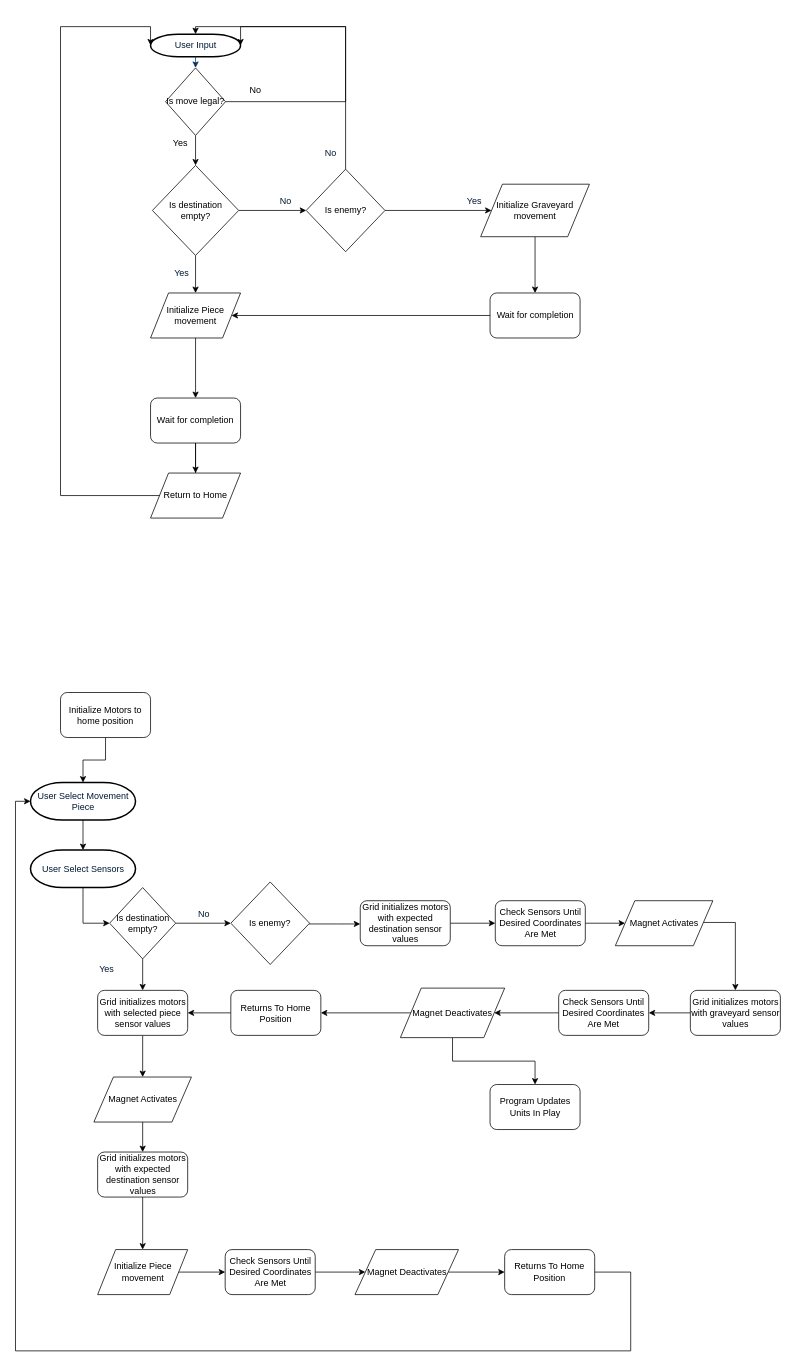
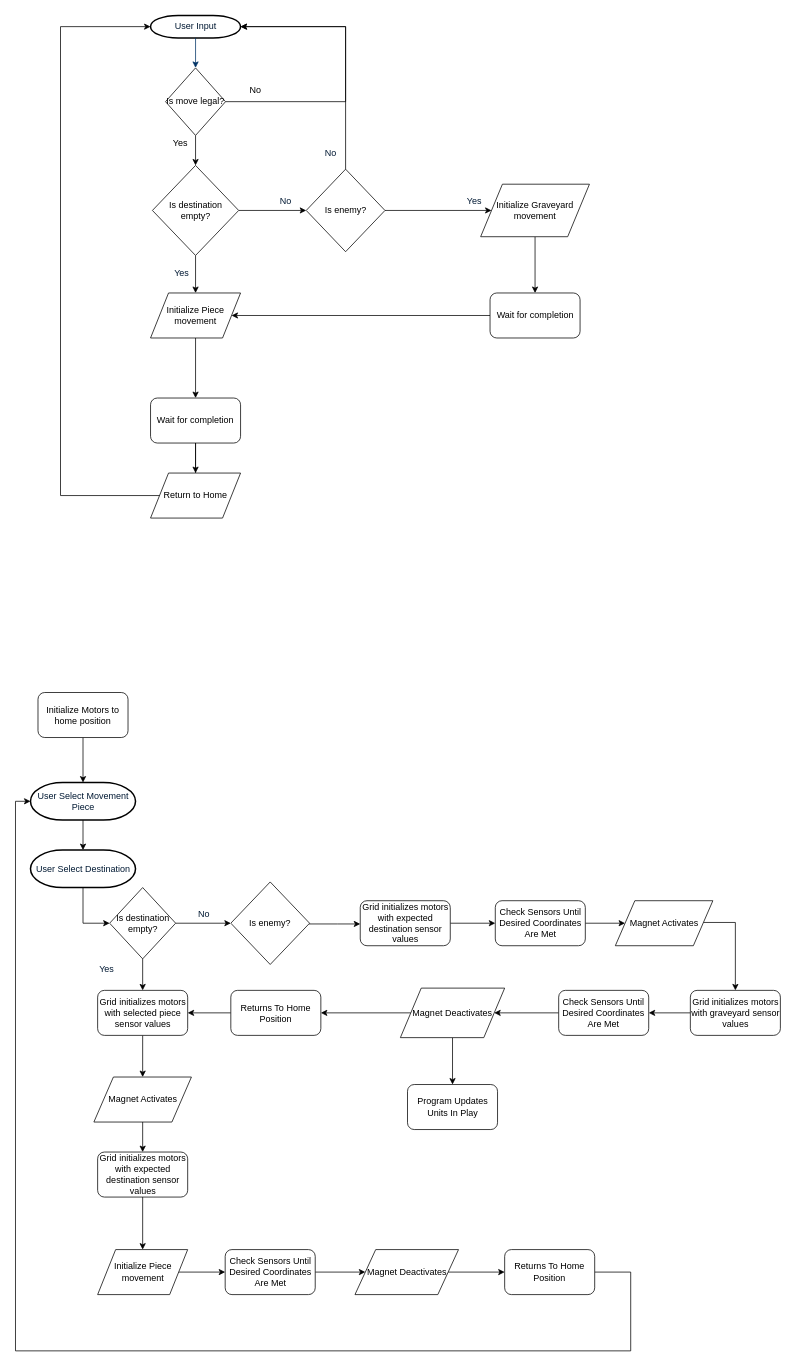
  <mxCell id="0" />
  <mxCell id="1" parent="0" />
- <mxCell id="2" value="User Input" style="shape=mxgraph.flowchart.terminator;fillColor=#FFFFFF;strokeColor=#000000;strokeWidth=2;gradientColor=none;gradientDirection=north;fontColor=#001933;fontStyle=0;html=1;" parent="1" vertex="1"><mxGeometry x="200" y="45" width="120" height="30" as="geometry" /></mxCell>
+ <mxCell id="2" value="User Input" style="shape=mxgraph.flowchart.terminator;fillColor=#FFFFFF;strokeColor=#000000;strokeWidth=2;gradientColor=none;gradientDirection=north;fontColor=#001933;fontStyle=0;html=1;" parent="1" vertex="1"><mxGeometry x="200" y="20" width="120" height="30" as="geometry" /></mxCell>
  <mxCell id="3" style="fontColor=#001933;fontStyle=1;strokeColor=#003366;strokeWidth=1;html=1;" parent="1" source="2" edge="1"><mxGeometry relative="1" as="geometry"><mxPoint x="260" y="90" as="targetPoint" /></mxGeometry></mxCell>
  <mxCell id="4" value="No" style="text;fontColor=#001933;fontStyle=0;html=1;strokeColor=none;gradientColor=none;fillColor=none;strokeWidth=2;align=center;" parent="1" vertex="1"><mxGeometry x="420" y="190" width="40" height="26" as="geometry" /></mxCell>
  <mxCell id="5" value="Yes" style="text;fontColor=#001933;fontStyle=0;html=1;strokeColor=none;gradientColor=none;fillColor=none;strokeWidth=2;" parent="1" vertex="1"><mxGeometry x="620" y="254" width="40" height="26" as="geometry" /></mxCell>
  <mxCell id="6" value="" style="edgeStyle=orthogonalEdgeStyle;rounded=0;orthogonalLoop=1;jettySize=auto;html=1;entryX=1;entryY=0.5;entryDx=0;entryDy=0;entryPerimeter=0;" parent="1" source="8" target="2" edge="1"><mxGeometry relative="1" as="geometry"><mxPoint x="390" y="40" as="targetPoint" /><Array as="points"><mxPoint x="460" y="135" /><mxPoint x="460" y="35" /></Array></mxGeometry></mxCell>
  <mxCell id="7" value="" style="edgeStyle=orthogonalEdgeStyle;rounded=0;orthogonalLoop=1;jettySize=auto;html=1;" parent="1" source="8" target="13" edge="1"><mxGeometry relative="1" as="geometry" /></mxCell>
  <mxCell id="8" value="Is move legal?" style="rhombus;whiteSpace=wrap;html=1;" parent="1" vertex="1"><mxGeometry x="220" y="90" width="80" height="90" as="geometry" /></mxCell>
  <mxCell id="9" value="No" style="text;html=1;strokeColor=none;fillColor=none;align=center;verticalAlign=middle;whiteSpace=wrap;rounded=0;" parent="1" vertex="1"><mxGeometry x="320" y="110" width="40" height="20" as="geometry" /></mxCell>
  <mxCell id="10" value="Yes" style="text;html=1;strokeColor=none;fillColor=none;align=center;verticalAlign=middle;whiteSpace=wrap;rounded=0;" parent="1" vertex="1"><mxGeometry x="220" y="180" width="40" height="20" as="geometry" /></mxCell>
  <mxCell id="11" value="" style="edgeStyle=orthogonalEdgeStyle;rounded=0;orthogonalLoop=1;jettySize=auto;html=1;" parent="1" source="13" target="15" edge="1"><mxGeometry relative="1" as="geometry" /></mxCell>
  <mxCell id="12" value="" style="edgeStyle=orthogonalEdgeStyle;rounded=0;orthogonalLoop=1;jettySize=auto;html=1;entryX=0;entryY=0.5;entryDx=0;entryDy=0;" parent="1" source="13" target="19" edge="1"><mxGeometry relative="1" as="geometry"><mxPoint x="397.5" y="280" as="targetPoint" /></mxGeometry></mxCell>
  <mxCell id="13" value="&lt;font style=&quot;font-size: 12px&quot;&gt;Is destination empty?&lt;/font&gt;" style="rhombus;whiteSpace=wrap;html=1;" parent="1" vertex="1"><mxGeometry x="202.5" y="220" width="115" height="120" as="geometry" /></mxCell>
  <mxCell id="14" value="" style="edgeStyle=orthogonalEdgeStyle;rounded=0;orthogonalLoop=1;jettySize=auto;html=1;" parent="1" source="15" target="27" edge="1"><mxGeometry relative="1" as="geometry" /></mxCell>
  <mxCell id="15" value="Initialize Piece movement" style="shape=parallelogram;perimeter=parallelogramPerimeter;whiteSpace=wrap;html=1;" parent="1" vertex="1"><mxGeometry x="200" y="390" width="120" height="60" as="geometry" /></mxCell>
  <mxCell id="16" value="" style="edgeStyle=orthogonalEdgeStyle;rounded=0;orthogonalLoop=1;jettySize=auto;html=1;" parent="1" source="17" target="24" edge="1"><mxGeometry relative="1" as="geometry" /></mxCell>
  <mxCell id="17" value="Initialize Graveyard movement" style="shape=parallelogram;perimeter=parallelogramPerimeter;whiteSpace=wrap;html=1;" parent="1" vertex="1"><mxGeometry x="640" y="245" width="145" height="70" as="geometry" /></mxCell>
  <mxCell id="18" value="" style="edgeStyle=orthogonalEdgeStyle;rounded=0;orthogonalLoop=1;jettySize=auto;html=1;entryX=0;entryY=0.5;entryDx=0;entryDy=0;" parent="1" source="19" target="17" edge="1"><mxGeometry relative="1" as="geometry"><mxPoint x="592.5" y="280" as="targetPoint" /></mxGeometry></mxCell>
  <mxCell id="19" value="Is enemy?" style="rhombus;whiteSpace=wrap;html=1;" parent="1" vertex="1"><mxGeometry x="407.5" y="225" width="105" height="110" as="geometry" /></mxCell>
  <mxCell id="20" value="No" style="text;fontColor=#001933;fontStyle=0;html=1;strokeColor=none;gradientColor=none;fillColor=none;strokeWidth=2;align=center;" parent="1" vertex="1"><mxGeometry x="360" y="254" width="40" height="26" as="geometry" /></mxCell>
  <mxCell id="21" value="" style="edgeStyle=orthogonalEdgeStyle;rounded=0;orthogonalLoop=1;jettySize=auto;html=1;exitX=0.5;exitY=0;exitDx=0;exitDy=0;" parent="1" source="19" target="2" edge="1"><mxGeometry relative="1" as="geometry"><mxPoint x="460" y="30" as="sourcePoint" /><Array as="points"><mxPoint x="460" y="35" /></Array></mxGeometry></mxCell>
  <mxCell id="22" value="Yes" style="text;fontColor=#001933;fontStyle=0;html=1;strokeColor=none;gradientColor=none;fillColor=none;strokeWidth=2;" parent="1" vertex="1"><mxGeometry x="230" y="350" width="40" height="26" as="geometry" /></mxCell>
  <mxCell id="23" value="" style="edgeStyle=orthogonalEdgeStyle;rounded=0;orthogonalLoop=1;jettySize=auto;html=1;entryX=1;entryY=0.5;entryDx=0;entryDy=0;" parent="1" source="24" target="15" edge="1"><mxGeometry relative="1" as="geometry"><mxPoint x="572.5" y="420" as="targetPoint" /></mxGeometry></mxCell>
  <mxCell id="24" value="Wait for completion" style="rounded=1;whiteSpace=wrap;html=1;" parent="1" vertex="1"><mxGeometry x="652.5" y="390" width="120" height="60" as="geometry" /></mxCell>
  <mxCell id="25" value="" style="edgeStyle=orthogonalEdgeStyle;rounded=0;orthogonalLoop=1;jettySize=auto;html=1;entryX=0;entryY=0.5;entryDx=0;entryDy=0;entryPerimeter=0;" parent="1" source="27" target="2" edge="1"><mxGeometry relative="1" as="geometry"><mxPoint x="80" y="30" as="targetPoint" /><Array as="points"><mxPoint x="260" y="660" /><mxPoint x="80" y="660" /><mxPoint x="80" y="35" /></Array></mxGeometry></mxCell>
  <mxCell id="26" value="" style="edgeStyle=orthogonalEdgeStyle;rounded=0;orthogonalLoop=1;jettySize=auto;html=1;" parent="1" source="27" target="28" edge="1"><mxGeometry relative="1" as="geometry" /></mxCell>
  <mxCell id="27" value="Wait for completion" style="rounded=1;whiteSpace=wrap;html=1;" parent="1" vertex="1"><mxGeometry x="200" y="530" width="120" height="60" as="geometry" /></mxCell>
  <mxCell id="28" value="Return to Home" style="shape=parallelogram;perimeter=parallelogramPerimeter;whiteSpace=wrap;html=1;" parent="1" vertex="1"><mxGeometry x="200" y="630" width="120" height="60" as="geometry" /></mxCell>
  <mxCell id="29" value="" style="edgeStyle=orthogonalEdgeStyle;rounded=0;orthogonalLoop=1;jettySize=auto;html=1;entryX=0;entryY=0.5;entryDx=0;entryDy=0;entryPerimeter=0;" edge="1" parent="1"><mxGeometry relative="1" as="geometry"><mxPoint x="200" y="1016" as="targetPoint" /><Array as="points"><mxPoint x="260" y="1641" /><mxPoint x="80" y="1641" /><mxPoint x="80" y="1016" /></Array></mxGeometry></mxCell>
  <mxCell id="30" value="" style="edgeStyle=orthogonalEdgeStyle;rounded=0;orthogonalLoop=1;jettySize=auto;html=1;" edge="1" parent="1" source="31" target="33"><mxGeometry relative="1" as="geometry" /></mxCell>
- <mxCell id="31" value="Initialize Motors to home position" style="rounded=1;whiteSpace=wrap;html=1;" vertex="1" parent="1"><mxGeometry x="80" y="922.5" width="120" height="60" as="geometry" /></mxCell>
+ <mxCell id="31" value="Initialize Motors to home position" style="rounded=1;whiteSpace=wrap;html=1;" vertex="1" parent="1"><mxGeometry x="50" y="922.5" width="120" height="60" as="geometry" /></mxCell>
  <mxCell id="32" value="" style="edgeStyle=orthogonalEdgeStyle;rounded=0;orthogonalLoop=1;jettySize=auto;html=1;" edge="1" parent="1" source="33" target="35"><mxGeometry relative="1" as="geometry" /></mxCell>
  <mxCell id="33" value="User Select Movement &lt;br&gt;Piece" style="shape=mxgraph.flowchart.terminator;fillColor=#FFFFFF;strokeColor=#000000;strokeWidth=2;gradientColor=none;gradientDirection=north;fontColor=#001933;fontStyle=0;html=1;" vertex="1" parent="1"><mxGeometry x="40" y="1042.5" width="140" height="50" as="geometry" /></mxCell>
  <mxCell id="34" value="" style="edgeStyle=orthogonalEdgeStyle;rounded=0;orthogonalLoop=1;jettySize=auto;html=1;entryX=0;entryY=0.5;entryDx=0;entryDy=0;" edge="1" parent="1" source="35" target="38"><mxGeometry relative="1" as="geometry"><mxPoint x="110" y="1262.5" as="targetPoint" /></mxGeometry></mxCell>
- <mxCell id="35" value="User Select Sensors" style="shape=mxgraph.flowchart.terminator;fillColor=#FFFFFF;strokeColor=#000000;strokeWidth=2;gradientColor=none;gradientDirection=north;fontColor=#001933;fontStyle=0;html=1;" vertex="1" parent="1"><mxGeometry x="40" y="1132.5" width="140" height="50" as="geometry" /></mxCell>
+ <mxCell id="35" value="User Select Destination" style="shape=mxgraph.flowchart.terminator;fillColor=#FFFFFF;strokeColor=#000000;strokeWidth=2;gradientColor=none;gradientDirection=north;fontColor=#001933;fontStyle=0;html=1;" vertex="1" parent="1"><mxGeometry x="40" y="1132.5" width="140" height="50" as="geometry" /></mxCell>
  <mxCell id="36" value="" style="edgeStyle=orthogonalEdgeStyle;rounded=0;orthogonalLoop=1;jettySize=auto;html=1;entryX=0;entryY=0.5;entryDx=0;entryDy=0;entryPerimeter=0;" edge="1" parent="1" source="38" target="40"><mxGeometry relative="1" as="geometry"><mxPoint x="337.5" y="1230" as="targetPoint" /></mxGeometry></mxCell>
  <mxCell id="37" value="" style="edgeStyle=orthogonalEdgeStyle;rounded=0;orthogonalLoop=1;jettySize=auto;html=1;" edge="1" parent="1" source="38" target="50"><mxGeometry relative="1" as="geometry" /></mxCell>
  <mxCell id="38" value="&lt;font style=&quot;font-size: 12px&quot;&gt;Is destination empty?&lt;/font&gt;" style="rhombus;whiteSpace=wrap;html=1;" vertex="1" parent="1"><mxGeometry x="145.5" y="1182.5" width="88" height="95" as="geometry" /></mxCell>
  <mxCell id="39" value="" style="edgeStyle=orthogonalEdgeStyle;rounded=0;orthogonalLoop=1;jettySize=auto;html=1;" edge="1" parent="1" source="40" target="43"><mxGeometry relative="1" as="geometry"><Array as="points"><mxPoint x="449.5" y="1231" /><mxPoint x="449.5" y="1231" /></Array></mxGeometry></mxCell>
  <mxCell id="40" value="Is enemy?" style="rhombus;whiteSpace=wrap;html=1;" vertex="1" parent="1"><mxGeometry x="307" y="1175" width="105" height="110" as="geometry" /></mxCell>
  <mxCell id="41" value="No" style="text;fontColor=#001933;fontStyle=0;html=1;strokeColor=none;gradientColor=none;fillColor=none;strokeWidth=2;align=center;" vertex="1" parent="1"><mxGeometry x="250.5" y="1204" width="40" height="26" as="geometry" /></mxCell>
  <mxCell id="42" value="" style="edgeStyle=orthogonalEdgeStyle;rounded=0;orthogonalLoop=1;jettySize=auto;html=1;" edge="1" parent="1" source="43" target="58"><mxGeometry relative="1" as="geometry" /></mxCell>
  <mxCell id="43" value="Grid initializes motors with expected destination sensor values" style="rounded=1;whiteSpace=wrap;html=1;" vertex="1" parent="1"><mxGeometry x="479.5" y="1200" width="120" height="60" as="geometry" /></mxCell>
  <mxCell id="44" value="" style="edgeStyle=orthogonalEdgeStyle;rounded=0;orthogonalLoop=1;jettySize=auto;html=1;" edge="1" parent="1" source="45" target="54"><mxGeometry relative="1" as="geometry" /></mxCell>
  <mxCell id="45" value="Initialize Piece movement" style="shape=parallelogram;perimeter=parallelogramPerimeter;whiteSpace=wrap;html=1;" vertex="1" parent="1"><mxGeometry x="129.5" y="1665" width="120" height="60" as="geometry" /></mxCell>
  <mxCell id="46" value="Yes" style="text;fontColor=#001933;fontStyle=0;html=1;strokeColor=none;gradientColor=none;fillColor=none;strokeWidth=2;" vertex="1" parent="1"><mxGeometry x="129.5" y="1277.5" width="40" height="26" as="geometry" /></mxCell>
  <mxCell id="47" value="" style="edgeStyle=orthogonalEdgeStyle;rounded=0;orthogonalLoop=1;jettySize=auto;html=1;" edge="1" parent="1" source="48" target="45"><mxGeometry relative="1" as="geometry" /></mxCell>
  <mxCell id="48" value="Grid initializes motors with expected destination sensor values" style="rounded=1;whiteSpace=wrap;html=1;" vertex="1" parent="1"><mxGeometry x="129.5" y="1535" width="120" height="60" as="geometry" /></mxCell>
  <mxCell id="49" value="" style="edgeStyle=orthogonalEdgeStyle;rounded=0;orthogonalLoop=1;jettySize=auto;html=1;" edge="1" parent="1" source="50" target="52"><mxGeometry relative="1" as="geometry" /></mxCell>
  <mxCell id="50" value="Grid initializes motors with selected piece sensor values" style="rounded=1;whiteSpace=wrap;html=1;" vertex="1" parent="1"><mxGeometry x="129.5" y="1319.5" width="120" height="60" as="geometry" /></mxCell>
  <mxCell id="51" value="" style="edgeStyle=orthogonalEdgeStyle;rounded=0;orthogonalLoop=1;jettySize=auto;html=1;" edge="1" parent="1" source="52" target="48"><mxGeometry relative="1" as="geometry" /></mxCell>
  <mxCell id="52" value="Magnet Activates" style="shape=parallelogram;perimeter=parallelogramPerimeter;whiteSpace=wrap;html=1;" vertex="1" parent="1"><mxGeometry x="124.5" y="1435" width="130" height="60" as="geometry" /></mxCell>
  <mxCell id="53" value="" style="edgeStyle=orthogonalEdgeStyle;rounded=0;orthogonalLoop=1;jettySize=auto;html=1;" edge="1" parent="1" source="54" target="56"><mxGeometry relative="1" as="geometry" /></mxCell>
  <mxCell id="54" value="Check Sensors Until Desired Coordinates Are Met" style="rounded=1;whiteSpace=wrap;html=1;" vertex="1" parent="1"><mxGeometry x="299.5" y="1665" width="120" height="60" as="geometry" /></mxCell>
  <mxCell id="55" value="" style="edgeStyle=orthogonalEdgeStyle;rounded=0;orthogonalLoop=1;jettySize=auto;html=1;" edge="1" parent="1" source="56" target="70"><mxGeometry relative="1" as="geometry" /></mxCell>
  <mxCell id="56" value="Magnet Deactivates" style="shape=parallelogram;perimeter=parallelogramPerimeter;whiteSpace=wrap;html=1;" vertex="1" parent="1"><mxGeometry x="472.5" y="1665" width="138" height="60" as="geometry" /></mxCell>
  <mxCell id="57" value="" style="edgeStyle=orthogonalEdgeStyle;rounded=0;orthogonalLoop=1;jettySize=auto;html=1;" edge="1" parent="1" source="58" target="60"><mxGeometry relative="1" as="geometry" /></mxCell>
  <mxCell id="58" value="Check Sensors Until Desired Coordinates Are Met" style="rounded=1;whiteSpace=wrap;html=1;" vertex="1" parent="1"><mxGeometry x="659.5" y="1200" width="120" height="60" as="geometry" /></mxCell>
  <mxCell id="59" value="" style="edgeStyle=orthogonalEdgeStyle;rounded=0;orthogonalLoop=1;jettySize=auto;html=1;" edge="1" parent="1" source="60" target="62"><mxGeometry relative="1" as="geometry"><mxPoint x="1029.5" y="1230" as="targetPoint" /><Array as="points"><mxPoint x="979.5" y="1229" /></Array></mxGeometry></mxCell>
  <mxCell id="60" value="Magnet Activates" style="shape=parallelogram;perimeter=parallelogramPerimeter;whiteSpace=wrap;html=1;" vertex="1" parent="1"><mxGeometry x="819.5" y="1200" width="130" height="60" as="geometry" /></mxCell>
  <mxCell id="61" value="" style="edgeStyle=orthogonalEdgeStyle;rounded=0;orthogonalLoop=1;jettySize=auto;html=1;" edge="1" parent="1" source="62" target="64"><mxGeometry relative="1" as="geometry" /></mxCell>
  <mxCell id="62" value="Grid initializes motors with graveyard sensor values" style="rounded=1;whiteSpace=wrap;html=1;" vertex="1" parent="1"><mxGeometry x="919.5" y="1319.5" width="120" height="60" as="geometry" /></mxCell>
  <mxCell id="63" value="" style="edgeStyle=orthogonalEdgeStyle;rounded=0;orthogonalLoop=1;jettySize=auto;html=1;" edge="1" parent="1" source="64" target="67"><mxGeometry relative="1" as="geometry" /></mxCell>
  <mxCell id="64" value="Check Sensors Until Desired Coordinates Are Met" style="rounded=1;whiteSpace=wrap;html=1;" vertex="1" parent="1"><mxGeometry x="744" y="1319.5" width="120" height="60" as="geometry" /></mxCell>
  <mxCell id="65" value="" style="edgeStyle=orthogonalEdgeStyle;rounded=0;orthogonalLoop=1;jettySize=auto;html=1;" edge="1" parent="1" source="67" target="68"><mxGeometry relative="1" as="geometry" /></mxCell>
  <mxCell id="66" value="" style="edgeStyle=orthogonalEdgeStyle;rounded=0;orthogonalLoop=1;jettySize=auto;html=1;" edge="1" parent="1" source="67" target="72"><mxGeometry relative="1" as="geometry" /></mxCell>
  <mxCell id="67" value="Magnet Deactivates" style="shape=parallelogram;perimeter=parallelogramPerimeter;whiteSpace=wrap;html=1;" vertex="1" parent="1"><mxGeometry x="533" y="1316.5" width="139" height="66" as="geometry" /></mxCell>
- <mxCell id="68" value="Program Updates&lt;br&gt;Units In Play" style="rounded=1;whiteSpace=wrap;html=1;" vertex="1" parent="1"><mxGeometry x="652.5" y="1445" width="120" height="60" as="geometry" /></mxCell>
+ <mxCell id="68" value="Program Updates&lt;br&gt;Units In Play" style="rounded=1;whiteSpace=wrap;html=1;" vertex="1" parent="1"><mxGeometry x="542.5" y="1445" width="120" height="60" as="geometry" /></mxCell>
  <mxCell id="69" value="" style="edgeStyle=orthogonalEdgeStyle;rounded=0;orthogonalLoop=1;jettySize=auto;html=1;entryX=0;entryY=0.5;entryDx=0;entryDy=0;entryPerimeter=0;" edge="1" parent="1" source="70" target="33"><mxGeometry relative="1" as="geometry"><mxPoint x="872" y="1695" as="targetPoint" /><Array as="points"><mxPoint x="840" y="1695" /><mxPoint x="840" y="1800" /><mxPoint x="20" y="1800" /><mxPoint x="20" y="1068" /></Array></mxGeometry></mxCell>
  <mxCell id="70" value="Returns To Home Position" style="rounded=1;whiteSpace=wrap;html=1;" vertex="1" parent="1"><mxGeometry x="672" y="1665" width="120" height="60" as="geometry" /></mxCell>
  <mxCell id="71" value="" style="edgeStyle=orthogonalEdgeStyle;rounded=0;orthogonalLoop=1;jettySize=auto;html=1;entryX=1;entryY=0.5;entryDx=0;entryDy=0;" edge="1" parent="1" source="72" target="50"><mxGeometry relative="1" as="geometry"><mxPoint x="279.5" y="1349.5" as="targetPoint" /></mxGeometry></mxCell>
  <mxCell id="72" value="Returns To Home Position" style="rounded=1;whiteSpace=wrap;html=1;" vertex="1" parent="1"><mxGeometry x="307" y="1319.5" width="120" height="60" as="geometry" /></mxCell>
